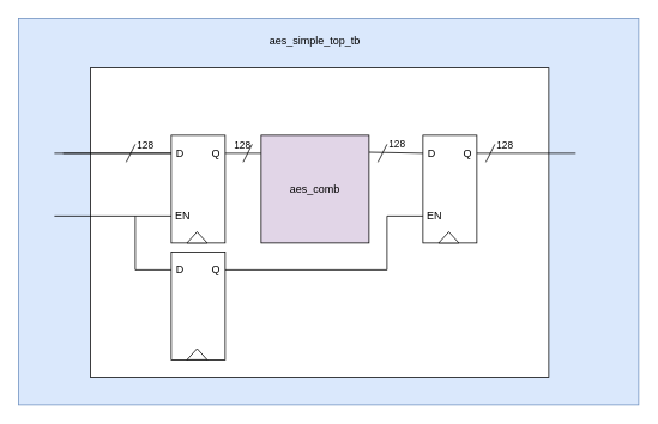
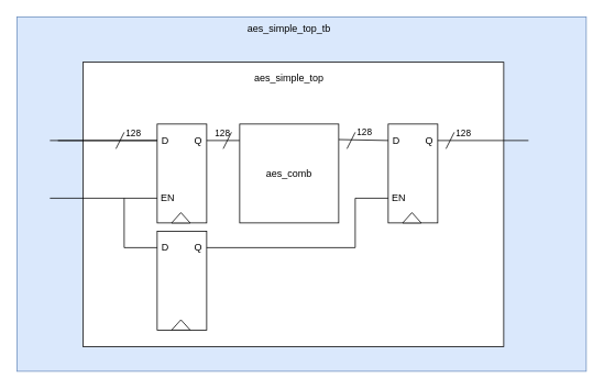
  <mxCell id="0" />
  <mxCell id="1" parent="0" />
  <mxCell id="2" value="" style="rounded=0;whiteSpace=wrap;html=1;fillColor=#dae8fc;strokeColor=#6c8ebf;movable=0;resizable=0;rotatable=0;deletable=0;editable=0;locked=1;connectable=0;" vertex="1" parent="1"><mxGeometry x="20" y="20" width="690" height="430" as="geometry" /></mxCell>
  <mxCell id="3" value="" style="rounded=0;whiteSpace=wrap;html=1;movable=0;resizable=0;rotatable=0;deletable=0;editable=0;locked=1;connectable=0;" vertex="1" parent="1"><mxGeometry x="100" y="75" width="510" height="345" as="geometry" /></mxCell>
  <mxCell id="4" value="" style="group" parent="1" vertex="1" connectable="0"><mxGeometry x="150" y="150" width="140" height="120" as="geometry" /></mxCell>
  <mxCell id="5" value="" style="group" parent="4" vertex="1" connectable="0"><mxGeometry x="40" width="60" height="120" as="geometry" /></mxCell>
  <mxCell id="6" value="" style="rounded=0;whiteSpace=wrap;html=1;rotation=-90;" parent="5" vertex="1"><mxGeometry x="-30" y="30" width="120" height="60" as="geometry" /></mxCell>
  <mxCell id="7" value="" style="triangle;whiteSpace=wrap;html=1;rotation=-90;container=0;" parent="5" vertex="1"><mxGeometry x="22.5" y="102.5" width="12.5" height="22.5" as="geometry" /></mxCell>
  <mxCell id="8" value="D" style="text;html=1;align=center;verticalAlign=middle;whiteSpace=wrap;rounded=0;" parent="5" vertex="1"><mxGeometry y="10" width="20" height="20" as="geometry" /></mxCell>
  <mxCell id="9" value="Q" style="text;html=1;align=center;verticalAlign=middle;whiteSpace=wrap;rounded=0;" parent="5" vertex="1"><mxGeometry x="40" y="10" width="20" height="20" as="geometry" /></mxCell>
  <mxCell id="10" value="EN" style="text;html=1;align=center;verticalAlign=middle;whiteSpace=wrap;rounded=0;" parent="5" vertex="1"><mxGeometry x="2.5" y="80" width="20" height="20" as="geometry" /></mxCell>
  <mxCell id="11" value="" style="endArrow=none;html=1;rounded=0;" parent="4" edge="1"><mxGeometry width="50" height="50" relative="1" as="geometry"><mxPoint x="-90" y="90" as="sourcePoint" /><mxPoint x="40" y="90" as="targetPoint" /></mxGeometry></mxCell>
  <mxCell id="12" value="" style="endArrow=none;html=1;rounded=0;" parent="4" edge="1"><mxGeometry width="50" height="50" relative="1" as="geometry"><mxPoint x="100" y="20" as="sourcePoint" /><mxPoint x="140" y="20" as="targetPoint" /></mxGeometry></mxCell>
  <mxCell id="13" value="128" style="edgeLabel;html=1;align=center;verticalAlign=middle;resizable=0;points=[];" vertex="1" connectable="0" parent="12"><mxGeometry x="-0.121" y="-1" relative="1" as="geometry"><mxPoint y="-11" as="offset" /></mxGeometry></mxCell>
  <mxCell id="14" value="" style="endArrow=none;html=1;rounded=0;" edge="1" parent="4"><mxGeometry width="50" height="50" relative="1" as="geometry"><mxPoint x="120" y="30" as="sourcePoint" /><mxPoint x="130" y="10" as="targetPoint" /></mxGeometry></mxCell>
  <mxCell id="15" value="" style="endArrow=none;html=1;rounded=0;" edge="1" parent="4"><mxGeometry width="50" height="50" relative="1" as="geometry"><mxPoint x="-10" y="30" as="sourcePoint" /><mxPoint y="10" as="targetPoint" /></mxGeometry></mxCell>
  <mxCell id="16" value="" style="group" parent="1" vertex="1" connectable="0"><mxGeometry x="430" y="150" width="140" height="120" as="geometry" /></mxCell>
  <mxCell id="17" value="" style="group" parent="16" vertex="1" connectable="0"><mxGeometry x="40" width="60" height="120" as="geometry" /></mxCell>
  <mxCell id="18" value="" style="rounded=0;whiteSpace=wrap;html=1;rotation=-90;" parent="17" vertex="1"><mxGeometry x="-30" y="30" width="120" height="60" as="geometry" /></mxCell>
  <mxCell id="19" value="" style="triangle;whiteSpace=wrap;html=1;rotation=-90;container=0;" parent="17" vertex="1"><mxGeometry x="22.5" y="102.5" width="12.5" height="22.5" as="geometry" /></mxCell>
  <mxCell id="20" value="D" style="text;html=1;align=center;verticalAlign=middle;whiteSpace=wrap;rounded=0;" parent="17" vertex="1"><mxGeometry y="10" width="20" height="20" as="geometry" /></mxCell>
  <mxCell id="21" value="Q" style="text;html=1;align=center;verticalAlign=middle;whiteSpace=wrap;rounded=0;" parent="17" vertex="1"><mxGeometry x="40" y="10" width="20" height="20" as="geometry" /></mxCell>
  <mxCell id="22" value="EN" style="text;html=1;align=center;verticalAlign=middle;whiteSpace=wrap;rounded=0;" parent="17" vertex="1"><mxGeometry x="2.5" y="80" width="20" height="20" as="geometry" /></mxCell>
  <mxCell id="23" value="" style="endArrow=none;html=1;rounded=0;exitX=1;exitY=0.157;exitDx=0;exitDy=0;exitPerimeter=0;" parent="16" edge="1" source="28"><mxGeometry width="50" height="50" relative="1" as="geometry"><mxPoint y="20" as="sourcePoint" /><mxPoint x="40" y="20" as="targetPoint" /></mxGeometry></mxCell>
  <mxCell id="24" value="128" style="edgeLabel;html=1;align=center;verticalAlign=middle;resizable=0;points=[];" vertex="1" connectable="0" parent="23"><mxGeometry x="0.021" relative="1" as="geometry"><mxPoint y="-10" as="offset" /></mxGeometry></mxCell>
  <mxCell id="25" value="" style="endArrow=none;html=1;rounded=0;" parent="16" edge="1"><mxGeometry width="50" height="50" relative="1" as="geometry"><mxPoint y="90" as="sourcePoint" /><mxPoint x="40" y="90" as="targetPoint" /></mxGeometry></mxCell>
  <mxCell id="26" value="" style="endArrow=none;html=1;rounded=0;" parent="16" edge="1"><mxGeometry width="50" height="50" relative="1" as="geometry"><mxPoint x="100" y="20" as="sourcePoint" /><mxPoint x="210" y="20" as="targetPoint" /></mxGeometry></mxCell>
  <mxCell id="27" value="128" style="edgeLabel;html=1;align=center;verticalAlign=middle;resizable=0;points=[];" vertex="1" connectable="0" parent="26"><mxGeometry x="0.743" y="2" relative="1" as="geometry"><mxPoint x="-66" y="-8" as="offset" /></mxGeometry></mxCell>
- <mxCell id="28" value="aes_comb" style="whiteSpace=wrap;html=1;aspect=fixed;fillColor=#e1d5e7;" parent="1" vertex="1"><mxGeometry x="290" y="150" width="120" height="120" as="geometry" /></mxCell>
+ <mxCell id="28" value="aes_comb" style="whiteSpace=wrap;html=1;aspect=fixed;" parent="1" vertex="1"><mxGeometry x="290" y="150" width="120" height="120" as="geometry" /></mxCell>
  <mxCell id="29" value="" style="endArrow=none;html=1;rounded=0;" edge="1" parent="1"><mxGeometry width="50" height="50" relative="1" as="geometry"><mxPoint x="420" y="180" as="sourcePoint" /><mxPoint x="430" y="160" as="targetPoint" /></mxGeometry></mxCell>
- <mxCell id="31" value="aes_simple_top_tb" style="text;html=1;align=center;verticalAlign=middle;whiteSpace=wrap;rounded=0;" vertex="1" parent="1"><mxGeometry x="295" y="30" width="110" height="30" as="geometry" /></mxCell>
+ <mxCell id="30" value="aes_simple_top" style="text;html=1;align=center;verticalAlign=middle;whiteSpace=wrap;rounded=0;" vertex="1" parent="1"><mxGeometry x="295" y="80" width="110" height="30" as="geometry" /></mxCell>
+ <mxCell id="31" value="aes_simple_top_tb" style="text;html=1;align=center;verticalAlign=middle;whiteSpace=wrap;rounded=0;" vertex="1" parent="1"><mxGeometry x="295" y="20" width="110" height="30" as="geometry" /></mxCell>
  <mxCell id="32" value="" style="group" vertex="1" connectable="0" parent="1"><mxGeometry x="150" y="280" width="140" height="120" as="geometry" /></mxCell>
  <mxCell id="33" value="" style="group" vertex="1" connectable="0" parent="32"><mxGeometry x="40" width="60" height="120" as="geometry" /></mxCell>
  <mxCell id="34" value="" style="rounded=0;whiteSpace=wrap;html=1;rotation=-90;" vertex="1" parent="33"><mxGeometry x="-30" y="30" width="120" height="60" as="geometry" /></mxCell>
  <mxCell id="35" value="" style="triangle;whiteSpace=wrap;html=1;rotation=-90;container=0;" vertex="1" parent="33"><mxGeometry x="22.5" y="102.5" width="12.5" height="22.5" as="geometry" /></mxCell>
  <mxCell id="36" value="D" style="text;html=1;align=center;verticalAlign=middle;whiteSpace=wrap;rounded=0;" vertex="1" parent="33"><mxGeometry y="10" width="20" height="20" as="geometry" /></mxCell>
  <mxCell id="37" value="Q" style="text;html=1;align=center;verticalAlign=middle;whiteSpace=wrap;rounded=0;" vertex="1" parent="33"><mxGeometry x="40" y="10" width="20" height="20" as="geometry" /></mxCell>
  <mxCell id="38" value="" style="endArrow=none;html=1;rounded=0;" edge="1" parent="32"><mxGeometry width="50" height="50" relative="1" as="geometry"><mxPoint y="20" as="sourcePoint" /><mxPoint x="40" y="20" as="targetPoint" /></mxGeometry></mxCell>
  <mxCell id="39" value="" style="endArrow=none;html=1;rounded=0;" edge="1" parent="32"><mxGeometry width="50" height="50" relative="1" as="geometry"><mxPoint x="100" y="20" as="sourcePoint" /><mxPoint x="280" y="20" as="targetPoint" /></mxGeometry></mxCell>
  <mxCell id="40" value="" style="endArrow=none;html=1;rounded=0;" edge="1" parent="32"><mxGeometry width="50" height="50" relative="1" as="geometry"><mxPoint y="20" as="sourcePoint" /><mxPoint y="-40" as="targetPoint" /></mxGeometry></mxCell>
  <mxCell id="41" value="" style="endArrow=none;html=1;rounded=0;exitX=0.072;exitY=0.349;exitDx=0;exitDy=0;exitPerimeter=0;" parent="1" edge="1" source="2"><mxGeometry width="50" height="50" relative="1" as="geometry"><mxPoint x="150" y="170" as="sourcePoint" /><mxPoint x="190" y="170" as="targetPoint" /></mxGeometry></mxCell>
  <mxCell id="42" value="" style="endArrow=none;html=1;rounded=0;" edge="1" parent="1"><mxGeometry width="50" height="50" relative="1" as="geometry"><mxPoint x="60" y="170" as="sourcePoint" /><mxPoint x="190" y="170" as="targetPoint" /></mxGeometry></mxCell>
  <mxCell id="43" value="128" style="edgeLabel;html=1;align=center;verticalAlign=middle;resizable=0;points=[];" vertex="1" connectable="0" parent="42"><mxGeometry x="-0.655" y="-1" relative="1" as="geometry"><mxPoint x="78" y="-11" as="offset" /></mxGeometry></mxCell>
  <mxCell id="44" value="" style="endArrow=none;html=1;rounded=0;" edge="1" parent="1"><mxGeometry width="50" height="50" relative="1" as="geometry"><mxPoint x="430" y="300" as="sourcePoint" /><mxPoint x="430" y="240" as="targetPoint" /></mxGeometry></mxCell>
  <mxCell id="45" value="" style="endArrow=none;html=1;rounded=0;" edge="1" parent="1"><mxGeometry width="50" height="50" relative="1" as="geometry"><mxPoint x="540" y="180" as="sourcePoint" /><mxPoint x="550" y="160" as="targetPoint" /></mxGeometry></mxCell>
